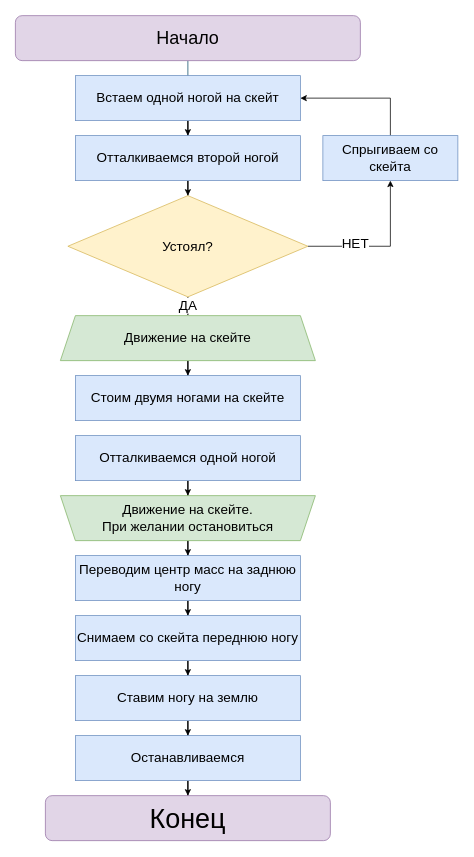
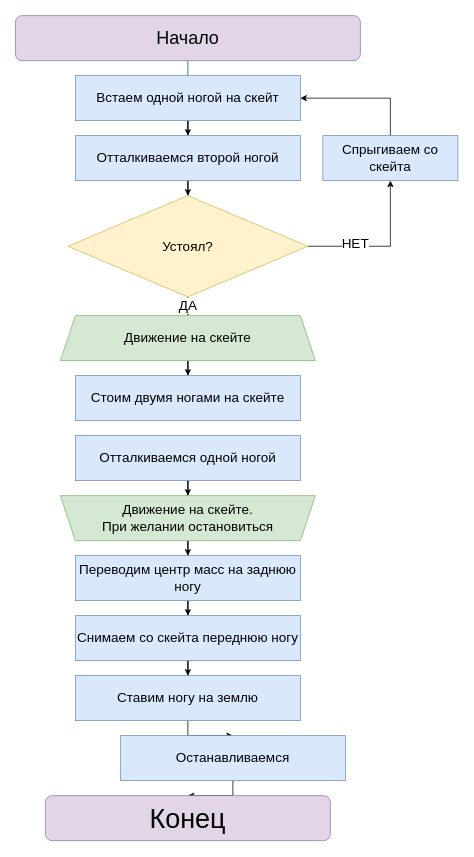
  <mxCell id="0" />
  <mxCell id="1" parent="0" />
  <mxCell id="2" value="" style="edgeStyle=orthogonalEdgeStyle;rounded=0;orthogonalLoop=1;jettySize=auto;html=1;strokeColor=#0B4D6A;" parent="1" source="3" edge="1"><mxGeometry relative="1" as="geometry"><mxPoint x="250" y="120" as="targetPoint" /></mxGeometry></mxCell>
  <mxCell id="3" value="&lt;font style=&quot;font-size: 24px;&quot;&gt;Начало&lt;/font&gt;" style="rounded=1;whiteSpace=wrap;html=1;fillColor=#e1d5e7;labelBackgroundColor=none;strokeColor=#9673a6;" parent="1" vertex="1"><mxGeometry x="20" y="20" width="460" height="60" as="geometry" /></mxCell>
  <mxCell id="4" value="" style="edgeStyle=orthogonalEdgeStyle;rounded=0;orthogonalLoop=1;jettySize=auto;html=1;entryX=0.5;entryY=0;entryDx=0;entryDy=0;" edge="1" parent="1" source="5" target="7"><mxGeometry relative="1" as="geometry" /></mxCell>
  <mxCell id="5" value="&lt;p class=&quot;MsoNormal&quot; style=&quot;font-size: 18px;&quot;&gt;Встаем одной ногой на скейт&lt;/p&gt;" style="rounded=0;whiteSpace=wrap;html=1;fillColor=#dae8fc;strokeColor=#6c8ebf;fontSize=18;" vertex="1" parent="1"><mxGeometry x="100" y="100" width="300" height="60" as="geometry" /></mxCell>
  <mxCell id="6" value="" style="edgeStyle=orthogonalEdgeStyle;rounded=0;orthogonalLoop=1;jettySize=auto;html=1;" edge="1" parent="1" source="7" target="12"><mxGeometry relative="1" as="geometry" /></mxCell>
  <mxCell id="7" value="&lt;p class=&quot;MsoNormal&quot; style=&quot;font-size: 18px;&quot;&gt;Отталкиваемся второй ногой&lt;/p&gt;" style="rounded=0;whiteSpace=wrap;html=1;fillColor=#dae8fc;strokeColor=#6c8ebf;fontSize=18;" vertex="1" parent="1"><mxGeometry x="100" y="180" width="300" height="60" as="geometry" /></mxCell>
  <mxCell id="8" value="" style="edgeStyle=orthogonalEdgeStyle;rounded=0;orthogonalLoop=1;jettySize=auto;html=1;" edge="1" parent="1" source="12"><mxGeometry relative="1" as="geometry"><mxPoint x="250" y="420" as="targetPoint" /></mxGeometry></mxCell>
  <mxCell id="9" value="ДА" style="edgeLabel;html=1;align=center;verticalAlign=middle;resizable=0;points=[];fontSize=18;" vertex="1" connectable="0" parent="8"><mxGeometry x="-0.129" y="-1" relative="1" as="geometry"><mxPoint as="offset" /></mxGeometry></mxCell>
  <mxCell id="10" style="edgeStyle=orthogonalEdgeStyle;rounded=0;orthogonalLoop=1;jettySize=auto;html=1;entryX=0.5;entryY=1;entryDx=0;entryDy=0;" edge="1" parent="1" source="12" target="30"><mxGeometry relative="1" as="geometry" /></mxCell>
  <mxCell id="11" value="НЕТ" style="edgeLabel;html=1;align=center;verticalAlign=middle;resizable=0;points=[];fontSize=18;" vertex="1" connectable="0" parent="10"><mxGeometry x="-0.373" y="4" relative="1" as="geometry"><mxPoint as="offset" /></mxGeometry></mxCell>
  <mxCell id="12" value="Устоял?" style="rhombus;whiteSpace=wrap;html=1;fillColor=#fff2cc;strokeColor=#d6b656;fontSize=18;" vertex="1" parent="1"><mxGeometry x="90" y="260" width="320" height="135" as="geometry" /></mxCell>
  <mxCell id="13" value="" style="edgeStyle=orthogonalEdgeStyle;rounded=0;orthogonalLoop=1;jettySize=auto;html=1;" edge="1" parent="1" source="14" target="15"><mxGeometry relative="1" as="geometry" /></mxCell>
  <mxCell id="14" value="Движение на скейте" style="shape=trapezoid;perimeter=trapezoidPerimeter;whiteSpace=wrap;html=1;fixedSize=1;fillColor=#d5e8d4;strokeColor=#82b366;fontSize=18;" vertex="1" parent="1"><mxGeometry x="80" y="420" width="340" height="60" as="geometry" /></mxCell>
  <mxCell id="15" value="Стоим двумя ногами на скейте" style="rounded=0;whiteSpace=wrap;html=1;fillColor=#dae8fc;strokeColor=#6c8ebf;fontSize=18;" vertex="1" parent="1"><mxGeometry x="100" y="500" width="300" height="60" as="geometry" /></mxCell>
  <mxCell id="16" value="" style="edgeStyle=orthogonalEdgeStyle;rounded=0;orthogonalLoop=1;jettySize=auto;html=1;" edge="1" parent="1" source="17" target="19"><mxGeometry relative="1" as="geometry" /></mxCell>
  <mxCell id="17" value="Отталкиваемся одной ногой" style="rounded=0;whiteSpace=wrap;html=1;fillColor=#dae8fc;strokeColor=#6c8ebf;fontSize=18;" vertex="1" parent="1"><mxGeometry x="100" y="580" width="300" height="60" as="geometry" /></mxCell>
  <mxCell id="18" style="edgeStyle=orthogonalEdgeStyle;rounded=0;orthogonalLoop=1;jettySize=auto;html=1;entryX=0.5;entryY=0;entryDx=0;entryDy=0;" edge="1" parent="1" source="19" target="21"><mxGeometry relative="1" as="geometry" /></mxCell>
  <mxCell id="19" value="Движение на скейте.&lt;br&gt;При желании остановиться" style="shape=trapezoid;perimeter=trapezoidPerimeter;whiteSpace=wrap;html=1;fixedSize=1;flipH=1;flipV=1;fillColor=#d5e8d4;strokeColor=#82b366;fontSize=18;" vertex="1" parent="1"><mxGeometry x="80" y="660" width="340" height="60" as="geometry" /></mxCell>
  <mxCell id="20" value="" style="edgeStyle=orthogonalEdgeStyle;rounded=0;orthogonalLoop=1;jettySize=auto;html=1;" edge="1" parent="1" source="21" target="23"><mxGeometry relative="1" as="geometry" /></mxCell>
  <mxCell id="21" value="Переводим центр масс на заднюю ногу" style="rounded=0;whiteSpace=wrap;html=1;fillColor=#dae8fc;strokeColor=#6c8ebf;fontSize=18;" vertex="1" parent="1"><mxGeometry x="100" y="740" width="300" height="60" as="geometry" /></mxCell>
  <mxCell id="22" value="" style="edgeStyle=orthogonalEdgeStyle;rounded=0;orthogonalLoop=1;jettySize=auto;html=1;" edge="1" parent="1" source="23" target="25"><mxGeometry relative="1" as="geometry" /></mxCell>
  <mxCell id="23" value="Снимаем со скейта переднюю ногу" style="whiteSpace=wrap;html=1;rounded=0;fillColor=#dae8fc;strokeColor=#6c8ebf;fontSize=18;" vertex="1" parent="1"><mxGeometry x="100" y="820" width="300" height="60" as="geometry" /></mxCell>
  <mxCell id="24" value="" style="edgeStyle=orthogonalEdgeStyle;rounded=0;orthogonalLoop=1;jettySize=auto;html=1;" edge="1" parent="1" source="25" target="27"><mxGeometry relative="1" as="geometry" /></mxCell>
  <mxCell id="25" value="Ставим ногу на землю" style="whiteSpace=wrap;html=1;rounded=0;fillColor=#dae8fc;strokeColor=#6c8ebf;fontSize=18;" vertex="1" parent="1"><mxGeometry x="100" y="900" width="300" height="60" as="geometry" /></mxCell>
  <mxCell id="26" value="" style="edgeStyle=orthogonalEdgeStyle;rounded=0;orthogonalLoop=1;jettySize=auto;html=1;" edge="1" parent="1" source="27" target="28"><mxGeometry relative="1" as="geometry" /></mxCell>
- <mxCell id="27" value="Останавливаемся" style="whiteSpace=wrap;html=1;rounded=0;fillColor=#dae8fc;strokeColor=#6c8ebf;fontSize=18;" vertex="1" parent="1"><mxGeometry x="100" y="980" width="300" height="60" as="geometry" /></mxCell>
+ <mxCell id="27" value="Останавливаемся" style="whiteSpace=wrap;html=1;rounded=0;fillColor=#dae8fc;strokeColor=#6c8ebf;fontSize=18;" vertex="1" parent="1"><mxGeometry x="160" y="980" width="300" height="60" as="geometry" /></mxCell>
  <mxCell id="28" value="Конец" style="rounded=1;whiteSpace=wrap;html=1;fillColor=#e1d5e7;strokeColor=#9673a6;fontSize=36;" vertex="1" parent="1"><mxGeometry x="60" y="1060" width="380" height="60" as="geometry" /></mxCell>
  <mxCell id="29" style="edgeStyle=orthogonalEdgeStyle;rounded=0;orthogonalLoop=1;jettySize=auto;html=1;entryX=1;entryY=0.5;entryDx=0;entryDy=0;" edge="1" parent="1" source="30" target="5"><mxGeometry relative="1" as="geometry"><Array as="points"><mxPoint x="520" y="130" /></Array></mxGeometry></mxCell>
  <mxCell id="30" value="Спрыгиваем со скейта" style="rounded=0;whiteSpace=wrap;html=1;fillColor=#dae8fc;strokeColor=#6c8ebf;fontSize=18;" vertex="1" parent="1"><mxGeometry x="430" y="180" width="180" height="60" as="geometry" /></mxCell>
